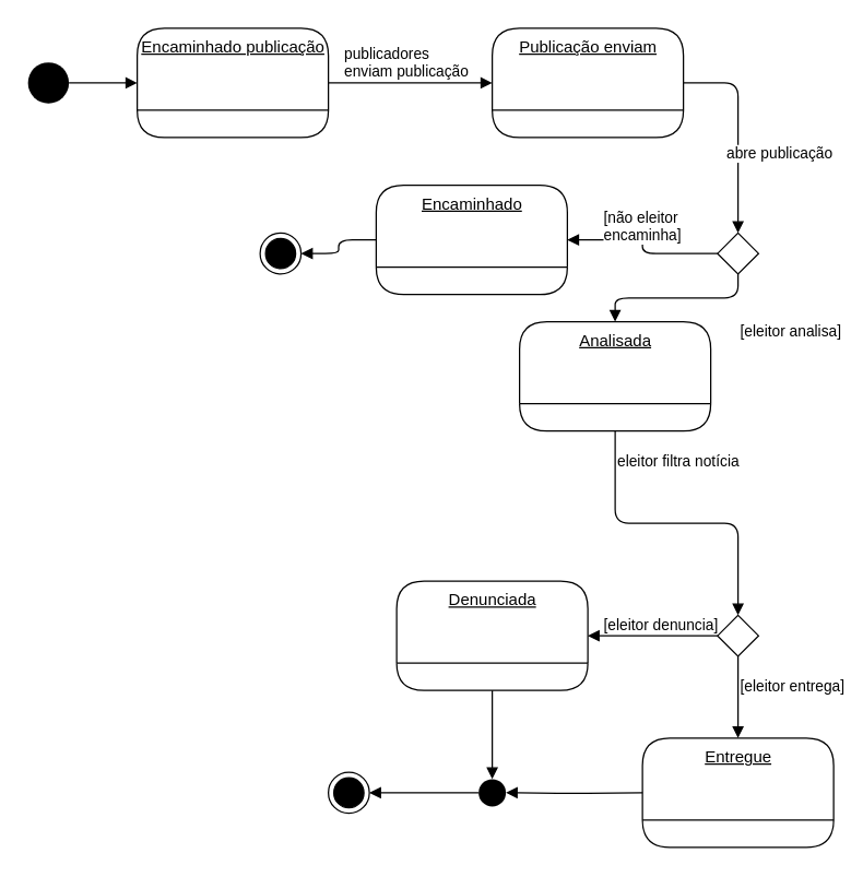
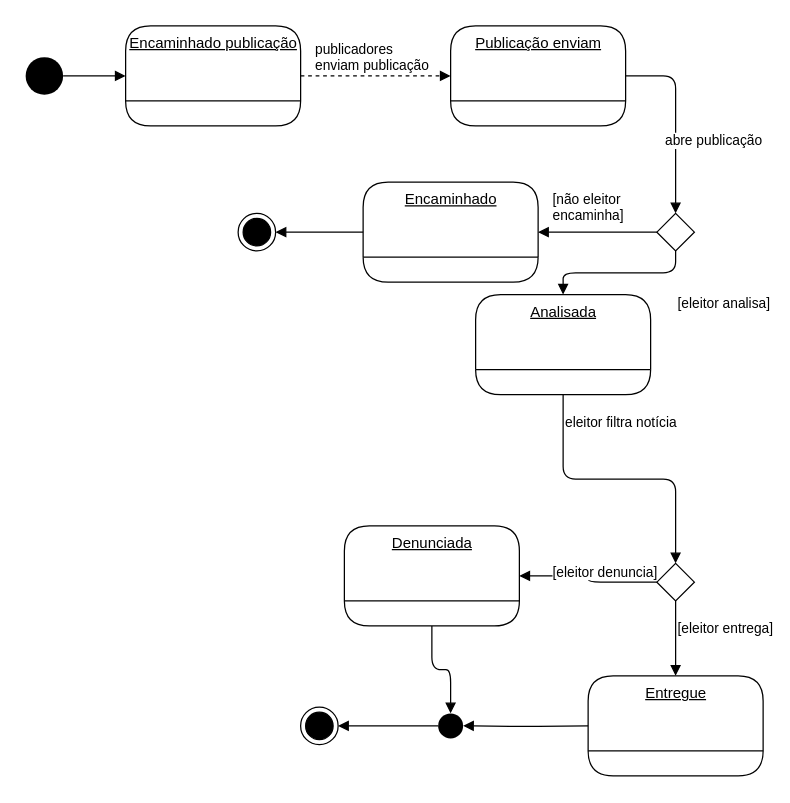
  <mxCell id="0" />
  <mxCell id="1" parent="0" />
  <mxCell id="2" value="" style="ellipse;fillColor=#000000;strokeColor=none;" parent="1" vertex="1"><mxGeometry x="20" y="45" width="30" height="30" as="geometry" /></mxCell>
  <mxCell id="3" value="Encaminhado publicação" style="swimlane;fontStyle=4;align=center;verticalAlign=top;childLayout=stackLayout;horizontal=1;startSize=60;horizontalStack=0;resizeParent=1;resizeParentMax=0;resizeLast=0;collapsible=0;marginBottom=0;html=1;rounded=1;absoluteArcSize=1;arcSize=50;" parent="1" vertex="1"><mxGeometry x="100" y="20" width="140" height="80" as="geometry" /></mxCell>
  <mxCell id="4" value="Publicação enviam" style="swimlane;fontStyle=4;align=center;verticalAlign=top;childLayout=stackLayout;horizontal=1;startSize=60;horizontalStack=0;resizeParent=1;resizeParentMax=0;resizeLast=0;collapsible=0;marginBottom=0;html=1;rounded=1;absoluteArcSize=1;arcSize=50;" parent="1" vertex="1"><mxGeometry x="360" y="20" width="140" height="80" as="geometry" /></mxCell>
  <mxCell id="5" value="Entregue" style="swimlane;fontStyle=4;align=center;verticalAlign=top;childLayout=stackLayout;horizontal=1;startSize=60;horizontalStack=0;resizeParent=1;resizeParentMax=0;resizeLast=0;collapsible=0;marginBottom=0;html=1;rounded=1;absoluteArcSize=1;arcSize=50;" parent="1" vertex="1"><mxGeometry x="470" y="540" width="140" height="80" as="geometry" /></mxCell>
  <mxCell id="6" value="Analisada" style="swimlane;fontStyle=4;align=center;verticalAlign=top;childLayout=stackLayout;horizontal=1;startSize=60;horizontalStack=0;resizeParent=1;resizeParentMax=0;resizeLast=0;collapsible=0;marginBottom=0;html=1;rounded=1;absoluteArcSize=1;arcSize=50;" parent="1" vertex="1"><mxGeometry x="380" y="235" width="140" height="80" as="geometry" /></mxCell>
  <mxCell id="7" value="" style="endArrow=block;endFill=1;html=1;edgeStyle=orthogonalEdgeStyle;align=left;verticalAlign=top;exitX=1;exitY=0.5;exitDx=0;exitDy=0;entryX=0;entryY=0.5;entryDx=0;entryDy=0;" parent="1" source="2" target="3" edge="1"><mxGeometry x="-1" relative="1" as="geometry"><mxPoint x="40" y="50" as="sourcePoint" /><mxPoint x="90" y="60" as="targetPoint" /></mxGeometry></mxCell>
  <mxCell id="8" value="" style="endArrow=block;endFill=1;html=1;edgeStyle=orthogonalEdgeStyle;align=left;verticalAlign=top;entryX=1;entryY=0.5;entryDx=0;entryDy=0;exitX=0;exitY=0.5;exitDx=0;exitDy=0;" parent="1" target="26" edge="1"><mxGeometry x="-1" relative="1" as="geometry"><mxPoint x="470" y="580" as="sourcePoint" /><mxPoint x="335" y="580" as="targetPoint" /></mxGeometry></mxCell>
- <mxCell id="9" value="" style="endArrow=block;endFill=1;html=1;edgeStyle=orthogonalEdgeStyle;align=left;verticalAlign=top;exitX=1;exitY=0.5;exitDx=0;exitDy=0;entryX=0;entryY=0.5;entryDx=0;entryDy=0;" parent="1" source="3" target="4" edge="1"><mxGeometry x="-1" relative="1" as="geometry"><mxPoint x="250" y="80" as="sourcePoint" /><mxPoint x="410" y="80" as="targetPoint" /></mxGeometry></mxCell>
+ <mxCell id="9" value="" style="endArrow=block;endFill=1;html=1;edgeStyle=orthogonalEdgeStyle;align=left;verticalAlign=top;exitX=1;exitY=0.5;exitDx=0;exitDy=0;entryX=0;entryY=0.5;entryDx=0;entryDy=0;dashed=1;" parent="1" source="3" target="4" edge="1"><mxGeometry x="-1" relative="1" as="geometry"><mxPoint x="250" y="80" as="sourcePoint" /><mxPoint x="410" y="80" as="targetPoint" /></mxGeometry></mxCell>
  <mxCell id="10" value="publicadores &lt;br&gt;enviam publicação" style="edgeLabel;resizable=0;html=1;align=left;verticalAlign=bottom;" parent="9" connectable="0" vertex="1"><mxGeometry x="-1" relative="1" as="geometry"><mxPoint x="10" as="offset" /></mxGeometry></mxCell>
  <mxCell id="11" value="" style="endArrow=block;endFill=1;html=1;edgeStyle=orthogonalEdgeStyle;align=left;verticalAlign=top;exitX=1;exitY=0.5;exitDx=0;exitDy=0;entryX=0.5;entryY=0;entryDx=0;entryDy=0;" parent="1" source="4" target="15" edge="1"><mxGeometry x="-1" relative="1" as="geometry"><mxPoint x="405" y="110" as="sourcePoint" /><mxPoint x="540" y="160" as="targetPoint" /></mxGeometry></mxCell>
  <mxCell id="12" value="abre publicação" style="edgeLabel;resizable=0;html=1;align=left;verticalAlign=bottom;" parent="11" connectable="0" vertex="1"><mxGeometry x="-1" relative="1" as="geometry"><mxPoint x="30" y="60" as="offset" /></mxGeometry></mxCell>
  <mxCell id="13" value="" style="endArrow=block;endFill=1;html=1;edgeStyle=orthogonalEdgeStyle;align=left;verticalAlign=top;exitX=0.5;exitY=1;exitDx=0;exitDy=0;entryX=0.5;entryY=0;entryDx=0;entryDy=0;" parent="1" source="6" target="23" edge="1"><mxGeometry x="-1" relative="1" as="geometry"><mxPoint x="520" y="200" as="sourcePoint" /><mxPoint x="540" y="430" as="targetPoint" /></mxGeometry></mxCell>
  <mxCell id="14" value="eleitor filtra notícia" style="edgeLabel;resizable=0;html=1;align=left;verticalAlign=bottom;" parent="13" connectable="0" vertex="1"><mxGeometry x="-1" relative="1" as="geometry"><mxPoint y="30" as="offset" /></mxGeometry></mxCell>
  <mxCell id="15" value="" style="rhombus;" vertex="1" parent="1"><mxGeometry x="525" y="170" width="30" height="30" as="geometry" /></mxCell>
  <mxCell id="16" value="" style="endArrow=block;endFill=1;html=1;edgeStyle=orthogonalEdgeStyle;align=left;verticalAlign=top;exitX=0.5;exitY=1;exitDx=0;exitDy=0;entryX=0.5;entryY=0;entryDx=0;entryDy=0;" edge="1" parent="1" source="15" target="6"><mxGeometry x="-1" relative="1" as="geometry"><mxPoint x="510" y="160" as="sourcePoint" /><mxPoint x="550" y="270" as="targetPoint" /></mxGeometry></mxCell>
  <mxCell id="17" value="[eleitor analisa]" style="edgeLabel;resizable=0;html=1;align=left;verticalAlign=bottom;" connectable="0" vertex="1" parent="16"><mxGeometry x="-1" relative="1" as="geometry"><mxPoint y="50" as="offset" /></mxGeometry></mxCell>
- <mxCell id="18" value="Encaminhado" style="swimlane;fontStyle=4;align=center;verticalAlign=top;childLayout=stackLayout;horizontal=1;startSize=60;horizontalStack=0;resizeParent=1;resizeParentMax=0;resizeLast=0;collapsible=0;marginBottom=0;html=1;rounded=1;absoluteArcSize=1;arcSize=50;" vertex="1" parent="1"><mxGeometry x="275" y="135" width="140" height="80" as="geometry" /></mxCell>
+ <mxCell id="18" value="Encaminhado" style="swimlane;fontStyle=4;align=center;verticalAlign=top;childLayout=stackLayout;horizontal=1;startSize=60;horizontalStack=0;resizeParent=1;resizeParentMax=0;resizeLast=0;collapsible=0;marginBottom=0;html=1;rounded=1;absoluteArcSize=1;arcSize=50;" vertex="1" parent="1"><mxGeometry x="290" y="145" width="140" height="80" as="geometry" /></mxCell>
  <mxCell id="19" value="" style="endArrow=block;endFill=1;html=1;edgeStyle=orthogonalEdgeStyle;align=left;verticalAlign=top;exitX=0;exitY=0.5;exitDx=0;exitDy=0;entryX=1;entryY=0.5;entryDx=0;entryDy=0;" edge="1" parent="1" source="15" target="18"><mxGeometry x="-1" relative="1" as="geometry"><mxPoint x="385" y="210" as="sourcePoint" /><mxPoint x="290" y="210" as="targetPoint" /></mxGeometry></mxCell>
  <mxCell id="20" value="[não eleitor&lt;br&gt;encaminha]" style="edgeLabel;resizable=0;html=1;align=left;verticalAlign=bottom;" connectable="0" vertex="1" parent="19"><mxGeometry x="-1" relative="1" as="geometry"><mxPoint x="-85" y="-5" as="offset" /></mxGeometry></mxCell>
  <mxCell id="21" value="" style="ellipse;html=1;shape=endState;fillColor=#000000;strokeColor=#000000;" vertex="1" parent="1"><mxGeometry x="190" y="170" width="30" height="30" as="geometry" /></mxCell>
  <mxCell id="22" value="" style="endArrow=block;endFill=1;html=1;edgeStyle=orthogonalEdgeStyle;align=left;verticalAlign=top;exitX=0;exitY=0.5;exitDx=0;exitDy=0;entryX=1;entryY=0.5;entryDx=0;entryDy=0;" edge="1" parent="1" source="18" target="21"><mxGeometry x="-1" relative="1" as="geometry"><mxPoint x="285" y="160" as="sourcePoint" /><mxPoint x="190" y="160" as="targetPoint" /></mxGeometry></mxCell>
  <mxCell id="23" value="" style="rhombus;" vertex="1" parent="1"><mxGeometry x="525" y="450" width="30" height="30" as="geometry" /></mxCell>
  <mxCell id="24" value="" style="endArrow=block;endFill=1;html=1;edgeStyle=orthogonalEdgeStyle;align=left;verticalAlign=top;exitX=0.5;exitY=1;exitDx=0;exitDy=0;entryX=0.5;entryY=0;entryDx=0;entryDy=0;" edge="1" parent="1" source="23" target="5"><mxGeometry x="-1" relative="1" as="geometry"><mxPoint x="580" y="470" as="sourcePoint" /><mxPoint x="580" y="540" as="targetPoint" /></mxGeometry></mxCell>
  <mxCell id="25" value="[eleitor entrega]" style="edgeLabel;resizable=0;html=1;align=left;verticalAlign=bottom;" connectable="0" vertex="1" parent="24"><mxGeometry x="-1" relative="1" as="geometry"><mxPoint y="30" as="offset" /></mxGeometry></mxCell>
  <mxCell id="26" value="" style="ellipse;fillColor=#000000;strokeColor=none;" vertex="1" parent="1"><mxGeometry x="350" y="570" width="20" height="20" as="geometry" /></mxCell>
- <mxCell id="27" value="Denunciada" style="swimlane;fontStyle=4;align=center;verticalAlign=top;childLayout=stackLayout;horizontal=1;startSize=60;horizontalStack=0;resizeParent=1;resizeParentMax=0;resizeLast=0;collapsible=0;marginBottom=0;html=1;rounded=1;absoluteArcSize=1;arcSize=50;" vertex="1" parent="1"><mxGeometry x="290" y="425" width="140" height="80" as="geometry" /></mxCell>
+ <mxCell id="27" value="Denunciada" style="swimlane;fontStyle=4;align=center;verticalAlign=top;childLayout=stackLayout;horizontal=1;startSize=60;horizontalStack=0;resizeParent=1;resizeParentMax=0;resizeLast=0;collapsible=0;marginBottom=0;html=1;rounded=1;absoluteArcSize=1;arcSize=50;" vertex="1" parent="1"><mxGeometry x="275" y="420" width="140" height="80" as="geometry" /></mxCell>
  <mxCell id="28" value="" style="endArrow=block;endFill=1;html=1;edgeStyle=orthogonalEdgeStyle;align=left;verticalAlign=top;exitX=0;exitY=0.5;exitDx=0;exitDy=0;entryX=1;entryY=0.5;entryDx=0;entryDy=0;" edge="1" parent="1" source="23" target="27"><mxGeometry x="-1" relative="1" as="geometry"><mxPoint x="460" y="410" as="sourcePoint" /><mxPoint x="460" y="480" as="targetPoint" /></mxGeometry></mxCell>
  <mxCell id="29" value="[eleitor denuncia]" style="edgeLabel;resizable=0;html=1;align=left;verticalAlign=bottom;" connectable="0" vertex="1" parent="28"><mxGeometry x="-1" relative="1" as="geometry"><mxPoint x="-85" as="offset" /></mxGeometry></mxCell>
  <mxCell id="30" value="" style="endArrow=block;endFill=1;html=1;edgeStyle=orthogonalEdgeStyle;align=left;verticalAlign=top;entryX=0.5;entryY=0;entryDx=0;entryDy=0;exitX=0.5;exitY=1;exitDx=0;exitDy=0;" edge="1" parent="1" source="27" target="26"><mxGeometry x="-1" relative="1" as="geometry"><mxPoint x="450" y="530" as="sourcePoint" /><mxPoint x="350" y="530" as="targetPoint" /></mxGeometry></mxCell>
  <mxCell id="31" value="" style="ellipse;html=1;shape=endState;fillColor=#000000;strokeColor=#000000;" vertex="1" parent="1"><mxGeometry x="240" y="565" width="30" height="30" as="geometry" /></mxCell>
  <mxCell id="32" value="" style="endArrow=block;endFill=1;html=1;edgeStyle=orthogonalEdgeStyle;align=left;verticalAlign=top;entryX=1;entryY=0.5;entryDx=0;entryDy=0;exitX=0;exitY=0.5;exitDx=0;exitDy=0;" edge="1" parent="1" source="26" target="31"><mxGeometry x="-1" relative="1" as="geometry"><mxPoint x="300" y="562" as="sourcePoint" /><mxPoint x="300" y="627" as="targetPoint" /></mxGeometry></mxCell>
